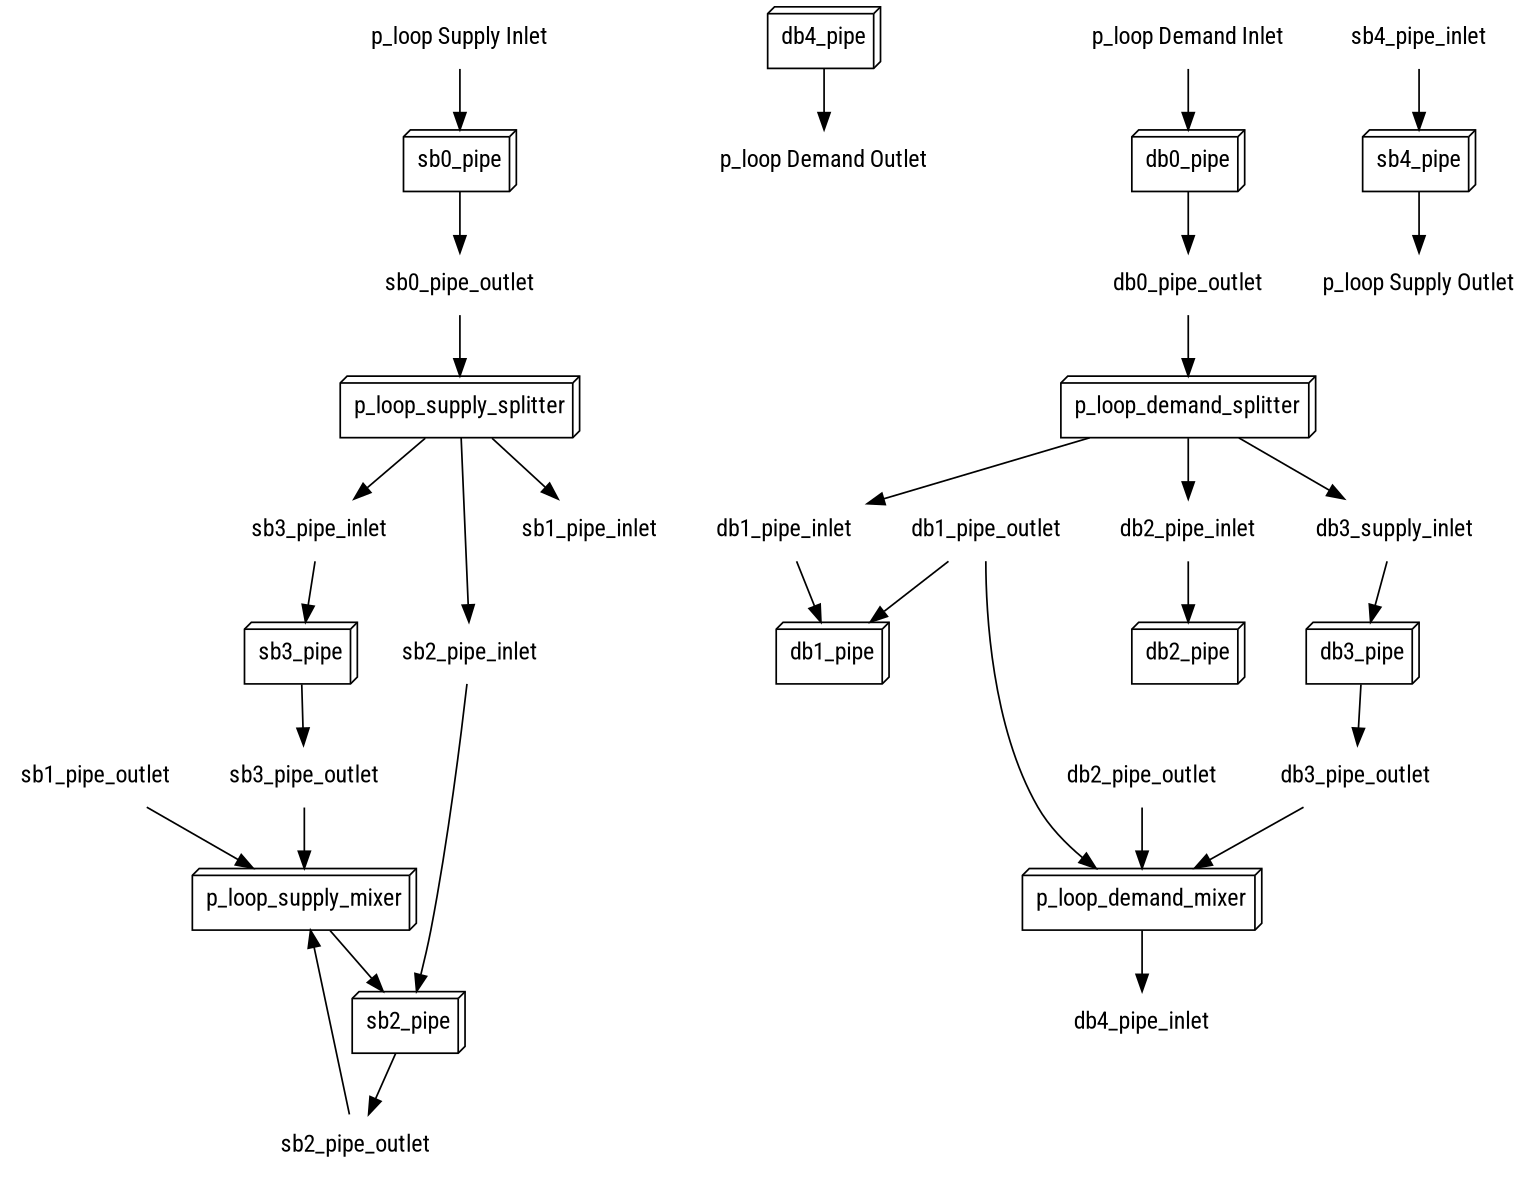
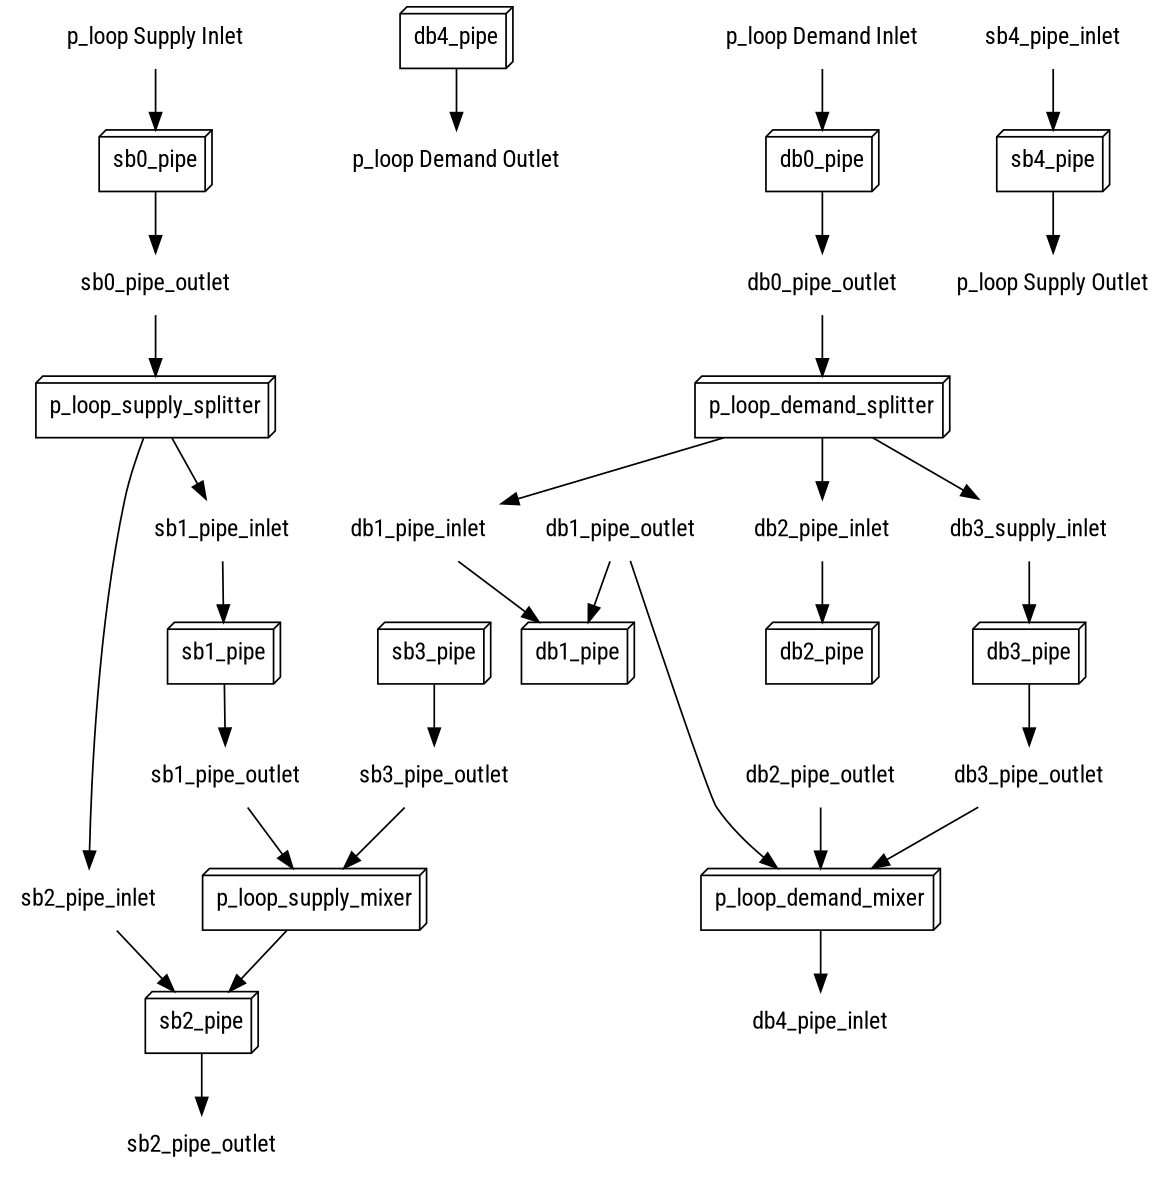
  digraph {
    fontname="Roboto Condensed"
    node [fontname="Roboto Condensed" shape=plaintext]
    edge [fontname="Roboto Condensed"]
+   n1 [label=sb1_pipe shape=box3d]
    n2 [label=sb1_pipe_outlet]
    n3 [label=p_loop_supply_mixer shape=box3d]
    n4 [label=sb3_pipe_outlet]
    n5 [label=sb2_pipe shape=box3d]
    n6 [label=sb0_pipe shape=box3d]
    n7 [label=sb0_pipe_outlet]
    n8 [label=p_loop_supply_splitter shape=box3d]
    n9 [label="p_loop Demand Outlet"]
    n10 [label=db1_pipe_inlet]
    n11 [label=db1_pipe shape=box3d]
-   n12 [label=sb3_pipe_inlet]
    n13 [label=sb2_pipe_inlet]
    n14 [label=sb1_pipe_inlet]
    n15 [label=sb3_pipe shape=box3d]
    n16 [label=db2_pipe shape=box3d]
    n17 [label=db2_pipe_outlet]
    n18 [label=p_loop_demand_mixer shape=box3d]
    n19 [label=db0_pipe shape=box3d]
    n20 [label=db0_pipe_outlet]
    n21 [label=p_loop_demand_splitter shape=box3d]
    n22 [label=db1_pipe_outlet]
    n23 [label=db2_pipe_inlet]
    n24 [label=db3_supply_inlet]
    n25 [label="p_loop Supply Inlet"]
    n26 [label=db4_pipe_inlet]
    n27 [label=sb4_pipe_inlet]
    n28 [label=sb4_pipe shape=box3d]
    n29 [label="p_loop Demand Inlet"]
    n30 [label=db3_pipe shape=box3d]
    n31 [label=db4_pipe shape=box3d]
    n32 [label=sb2_pipe_outlet]
    n33 [label="p_loop Supply Outlet"]
    n34 [label=db3_pipe_outlet]
+   n1 -> n2
    n2 -> n3
    n3 -> n5
    n4 -> n3
    n5 -> n32
    n6 -> n7
    n7 -> n8
-   n8 -> n12
    n8 -> n13
    n8 -> n14
    n10 -> n11
-   n12 -> n15
    n13 -> n5
+   n14 -> n1
    n15 -> n4
    n17 -> n18
    n18 -> n26
    n19 -> n20
    n20 -> n21
    n21 -> n10
    n21 -> n23
    n21 -> n24
    n22 -> n11
    n22 -> n18
    n23 -> n16
    n24 -> n30
    n25 -> n6
    n27 -> n28
    n28 -> n33
    n29 -> n19
    n30 -> n34
    n31 -> n9
-   n32 -> n3
    n34 -> n18
  }
